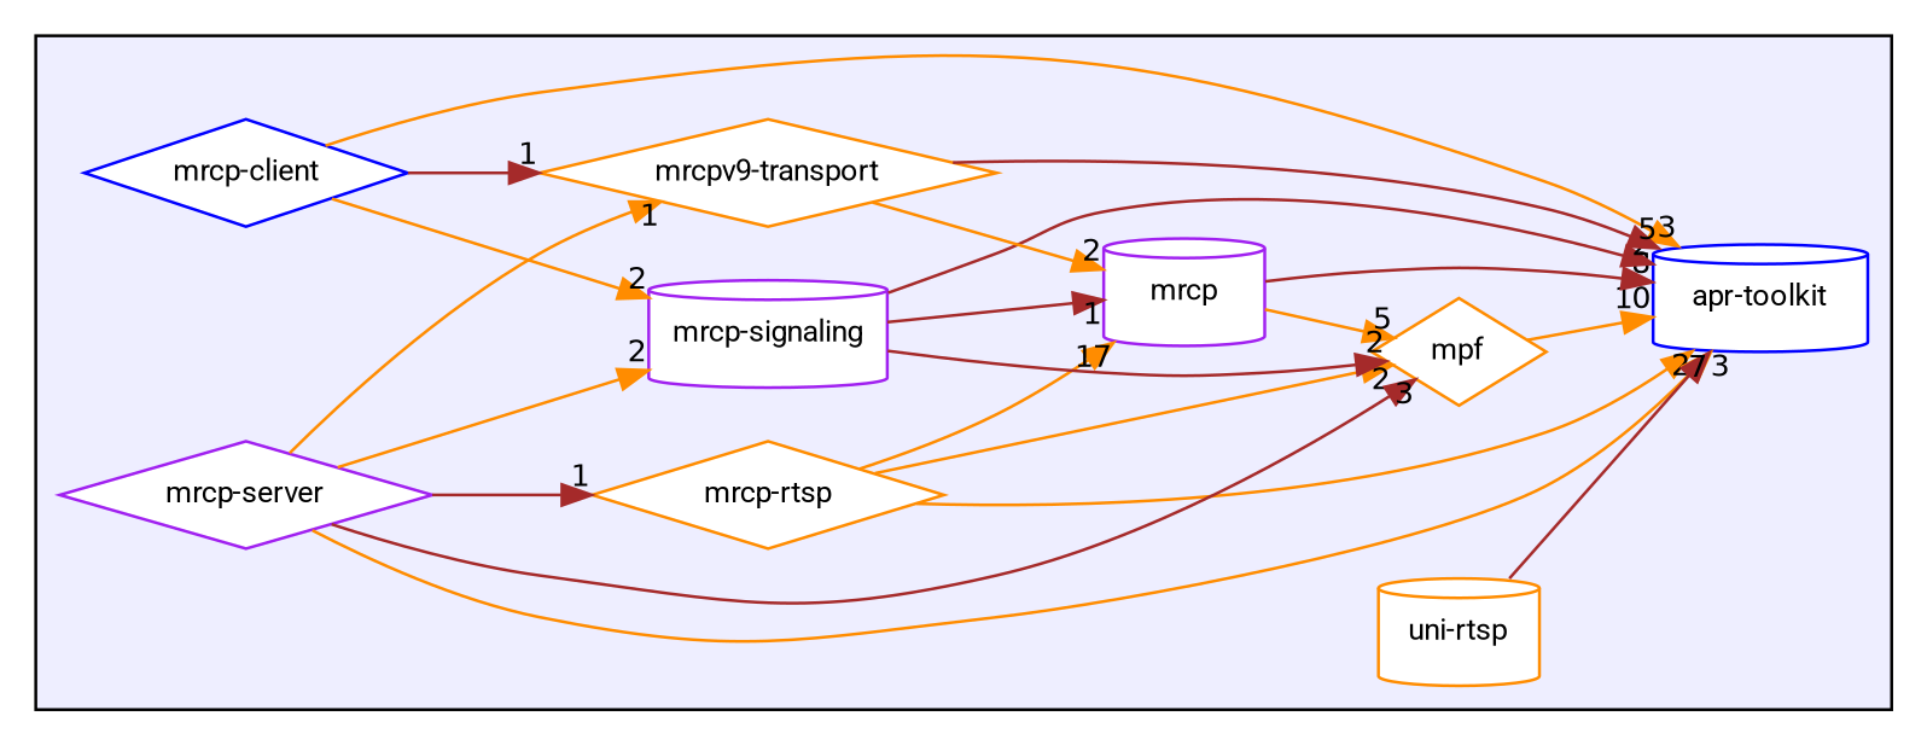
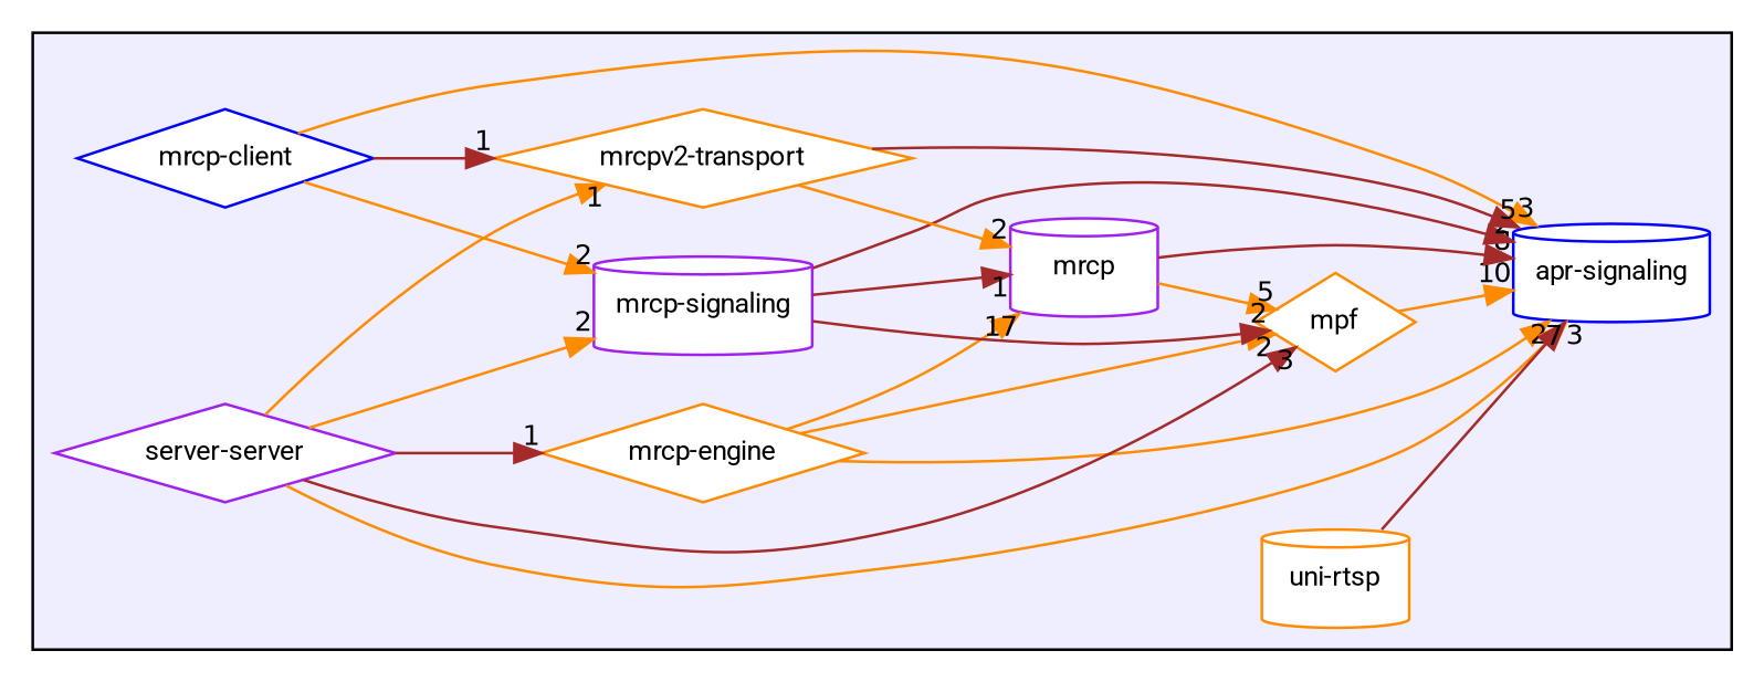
  digraph {
    compound=true
    fontname=Roboto
    rankdir=LR
    node [color=darkorange fillcolor=white fontname=Roboto fontsize=10 shape=diamond style=filled]
    edge [color=darkorange fontname=Roboto headlabel=2 labeldistance=1.5 labelfontname=Helvetica labelfontsize=10]
-   n1 [color=blue label="apr-toolkit" shape=cylinder]
+   n1 [color=blue label="apr-signaling" shape=cylinder]
    n2 [label=mpf]
    n3 [color=purple label=mrcp shape=cylinder]
    n4 [color=blue label="mrcp-client"]
-   n5 [label="mrcp-rtsp"]
-   n6 [color=purple label="mrcp-server"]
+   n5 [label="mrcp-engine"]
+   n6 [color=purple label="server-server"]
    n7 [color=purple label="mrcp-signaling" shape=cylinder]
-   n8 [label="mrcpv9-transport"]
+   n8 [label="mrcpv2-transport"]
    n9 [label="uni-rtsp" shape=cylinder]
    subgraph cluster_1 {
      bgcolor="#eeeeff"
      pencolor=black
      n1
      n2
      n3
      n4
      n5
      n6
      n7
      n8
      n9
    }
    n2 -> n1 [headlabel=10]
    n3 -> n1 [color=brown headlabel=8]
    n3 -> n2 [headlabel=5]
    n4 -> n1 [headlabel=3]
    n4 -> n7
    n4 -> n8 [color=brown headlabel=1]
    n5 -> n1
    n5 -> n2
    n5 -> n3 [headlabel=17]
    n6 -> n1 [headlabel=3]
    n6 -> n2 [color=brown headlabel=3]
    n6 -> n5 [color=brown headlabel=1]
    n6 -> n7
    n6 -> n8 [headlabel=1]
    n7 -> n1 [color=brown]
    n7 -> n2 [color=brown]
    n7 -> n3 [color=brown headlabel=1]
    n8 -> n1 [color=brown headlabel=5]
    n8 -> n3
    n9 -> n1 [color=brown headlabel=7]
  }
